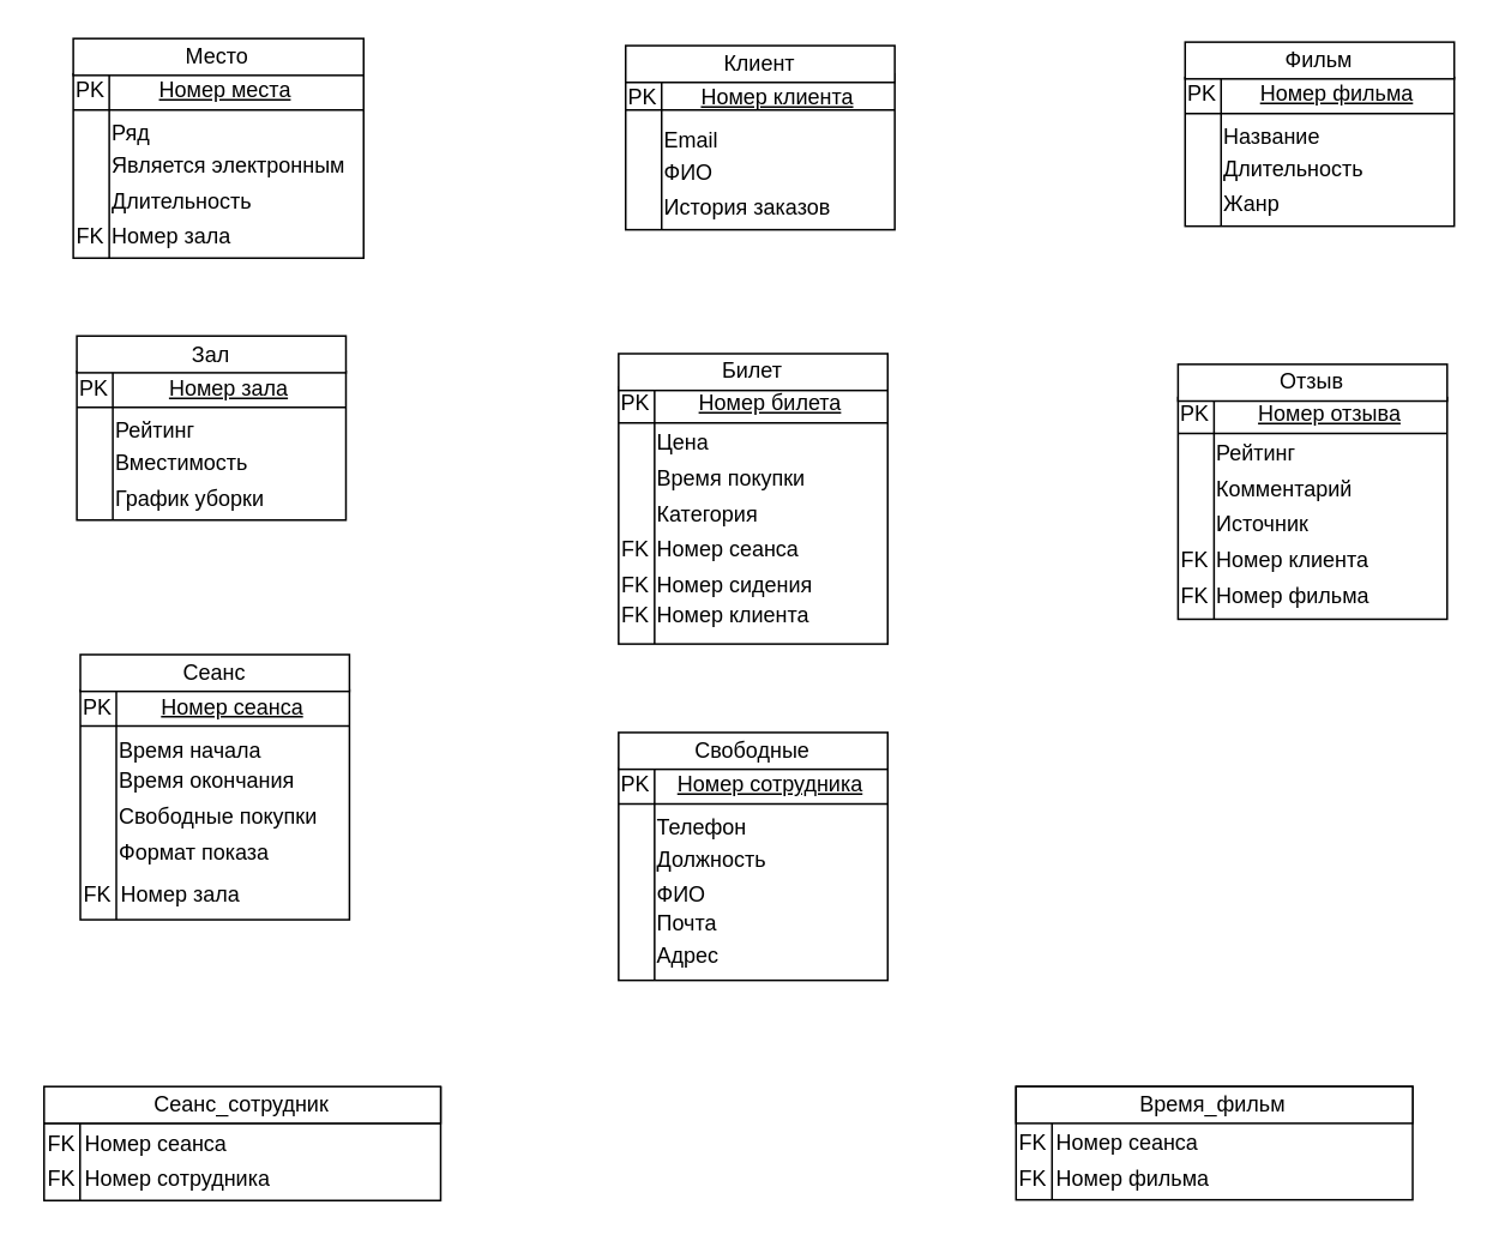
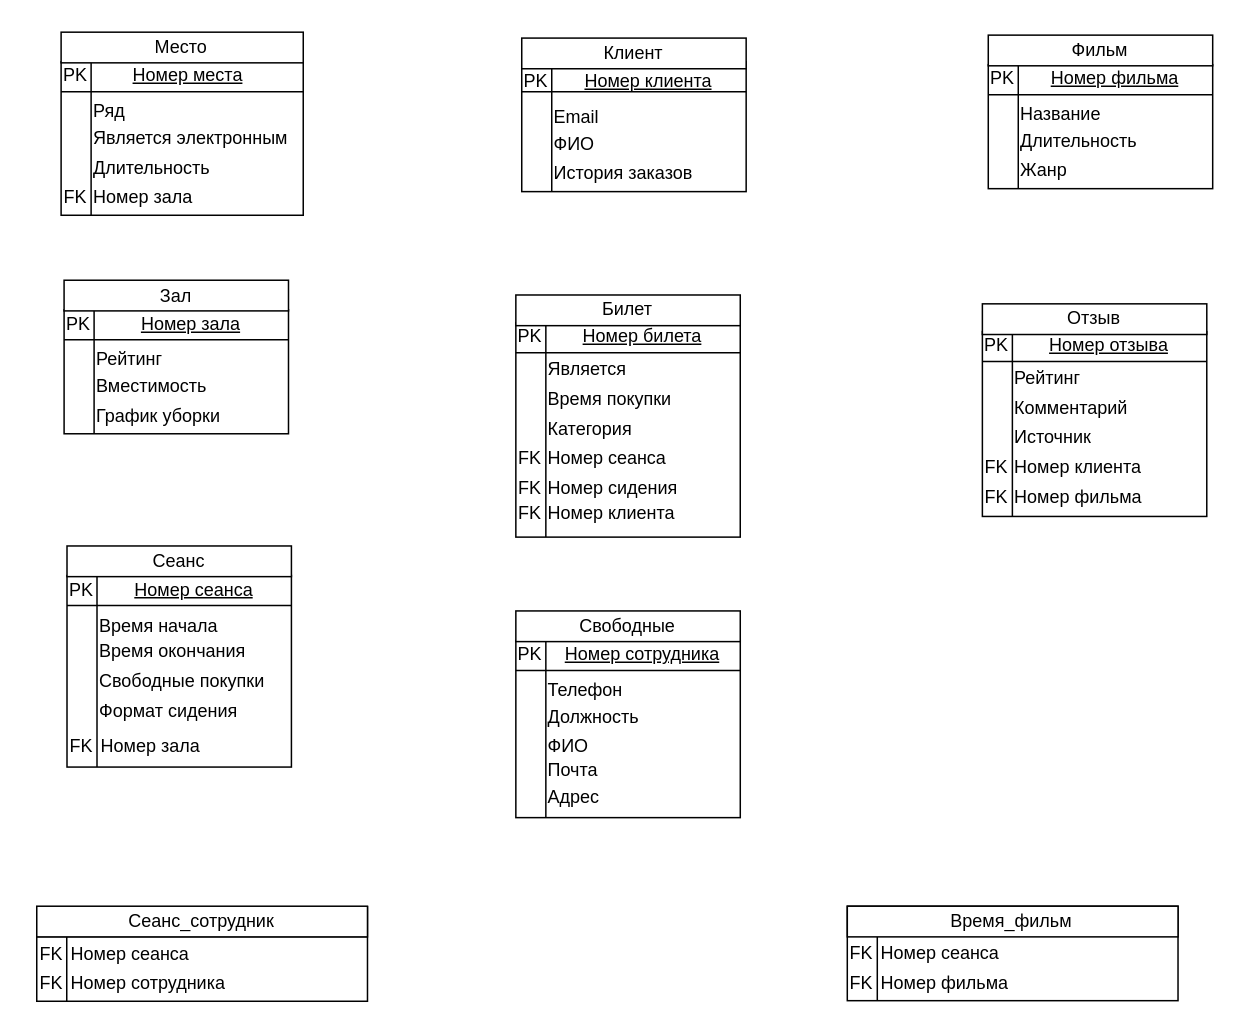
  <mxCell id="0" />
  <mxCell id="1" parent="0" />
  <mxCell id="2" value="" style="shape=internalStorage;whiteSpace=wrap;html=1;backgroundOutline=1;" parent="1" vertex="1"><mxGeometry x="40.24" y="40.64" width="161.42" height="102.37" as="geometry" /></mxCell>
  <mxCell id="3" value="Является электронным" style="text;html=1;align=left;verticalAlign=middle;whiteSpace=wrap;rounded=0;" parent="1" vertex="1"><mxGeometry x="59.93" y="80.01" width="145.67" height="23.62" as="geometry" /></mxCell>
  <mxCell id="4" value="Длительность" style="text;html=1;align=left;verticalAlign=middle;whiteSpace=wrap;rounded=0;" parent="1" vertex="1"><mxGeometry x="59.93" y="99.69" width="94.49" height="23.62" as="geometry" /></mxCell>
  <mxCell id="5" value="Место" style="whiteSpace=wrap;html=1;align=center;" parent="1" vertex="1"><mxGeometry x="40.24" y="20.95" width="161.43" height="20.45" as="geometry" /></mxCell>
  <mxCell id="6" value="&lt;u&gt;Номер места&lt;/u&gt;" style="text;html=1;align=center;verticalAlign=middle;whiteSpace=wrap;rounded=0;" parent="1" vertex="1"><mxGeometry x="59.93" y="40.64" width="129.92" height="19.68" as="geometry" /></mxCell>
  <mxCell id="7" value="PK" style="text;html=1;align=center;verticalAlign=middle;whiteSpace=wrap;rounded=0;" parent="1" vertex="1"><mxGeometry x="36.31" y="38.67" width="27.56" height="23.62" as="geometry" /></mxCell>
  <mxCell id="8" value="Ряд" style="text;html=1;align=left;verticalAlign=middle;whiteSpace=wrap;rounded=0;" parent="1" vertex="1"><mxGeometry x="59.94" y="62.29" width="70.86" height="23.62" as="geometry" /></mxCell>
  <mxCell id="9" value="" style="shape=internalStorage;whiteSpace=wrap;html=1;backgroundOutline=1;" parent="1" vertex="1"><mxGeometry x="347.33" y="40.63" width="149.61" height="86.62" as="geometry" /></mxCell>
  <mxCell id="10" value="ФИО" style="text;html=1;align=left;verticalAlign=middle;whiteSpace=wrap;rounded=0;" parent="1" vertex="1"><mxGeometry x="367.02" y="83.95" width="74.8" height="23.62" as="geometry" /></mxCell>
  <mxCell id="11" value="История заказов" style="text;html=1;align=left;verticalAlign=middle;whiteSpace=wrap;rounded=0;" parent="1" vertex="1"><mxGeometry x="367.02" y="103.63" width="118.12" height="23.62" as="geometry" /></mxCell>
  <mxCell id="12" value="Клиент" style="whiteSpace=wrap;html=1;align=center;" parent="1" vertex="1"><mxGeometry x="347.33" y="24.89" width="149.61" height="20.45" as="geometry" /></mxCell>
  <mxCell id="13" value="&lt;u&gt;Номер клиента&lt;/u&gt;" style="text;html=1;align=center;verticalAlign=middle;whiteSpace=wrap;rounded=0;" parent="1" vertex="1"><mxGeometry x="367.02" y="44.58" width="129.92" height="19.68" as="geometry" /></mxCell>
  <mxCell id="14" value="PK" style="text;html=1;align=center;verticalAlign=middle;whiteSpace=wrap;rounded=0;" parent="1" vertex="1"><mxGeometry x="343.4" y="42.61" width="27.56" height="23.62" as="geometry" /></mxCell>
  <mxCell id="15" value="Email" style="text;html=1;align=left;verticalAlign=middle;whiteSpace=wrap;rounded=0;" parent="1" vertex="1"><mxGeometry x="367.03" y="66.23" width="70.86" height="23.62" as="geometry" /></mxCell>
  <mxCell id="16" value="" style="shape=internalStorage;whiteSpace=wrap;html=1;backgroundOutline=1;" parent="1" vertex="1"><mxGeometry x="658.35" y="42.61" width="149.61" height="82.67" as="geometry" /></mxCell>
  <mxCell id="17" value="Длительность" style="text;html=1;align=left;verticalAlign=middle;whiteSpace=wrap;rounded=0;" parent="1" vertex="1"><mxGeometry x="678.04" y="81.98" width="74.8" height="23.62" as="geometry" /></mxCell>
  <mxCell id="18" value="Жанр" style="text;html=1;align=left;verticalAlign=middle;whiteSpace=wrap;rounded=0;" parent="1" vertex="1"><mxGeometry x="678.04" y="101.66" width="94.49" height="23.62" as="geometry" /></mxCell>
  <mxCell id="19" value="Фильм" style="whiteSpace=wrap;html=1;align=center;" parent="1" vertex="1"><mxGeometry x="658.35" y="22.92" width="149.61" height="20.45" as="geometry" /></mxCell>
  <mxCell id="20" value="&lt;u&gt;Номер фильма&lt;/u&gt;" style="text;html=1;align=center;verticalAlign=middle;whiteSpace=wrap;rounded=0;" parent="1" vertex="1"><mxGeometry x="678.04" y="42.61" width="129.92" height="19.68" as="geometry" /></mxCell>
  <mxCell id="21" value="PK" style="text;html=1;align=center;verticalAlign=middle;whiteSpace=wrap;rounded=0;" parent="1" vertex="1"><mxGeometry x="654.42" y="40.64" width="27.56" height="23.62" as="geometry" /></mxCell>
  <mxCell id="22" value="Название" style="text;html=1;align=left;verticalAlign=middle;whiteSpace=wrap;rounded=0;" parent="1" vertex="1"><mxGeometry x="678.05" y="64.26" width="70.86" height="23.62" as="geometry" /></mxCell>
  <mxCell id="23" value="" style="shape=internalStorage;whiteSpace=wrap;html=1;backgroundOutline=1;" parent="1" vertex="1"><mxGeometry x="44.17" y="383.17" width="149.61" height="127.71" as="geometry" /></mxCell>
  <mxCell id="24" value="Время окончания" style="text;html=1;align=left;verticalAlign=middle;whiteSpace=wrap;rounded=0;" parent="1" vertex="1"><mxGeometry x="63.86" y="422.54" width="116.13" height="23.62" as="geometry" /></mxCell>
  <mxCell id="25" value="Свободные покупки" style="text;html=1;align=left;verticalAlign=middle;whiteSpace=wrap;rounded=0;" parent="1" vertex="1"><mxGeometry x="63.86" y="442.22" width="143.69" height="23.62" as="geometry" /></mxCell>
- <mxCell id="26" value="Формат показа" style="text;html=1;align=left;verticalAlign=middle;whiteSpace=wrap;rounded=0;" parent="1" vertex="1"><mxGeometry x="63.86" y="461.9" width="124" height="23.62" as="geometry" /></mxCell>
+ <mxCell id="26" value="Формат сидения" style="text;html=1;align=left;verticalAlign=middle;whiteSpace=wrap;rounded=0;" parent="1" vertex="1"><mxGeometry x="63.86" y="461.9" width="124" height="23.62" as="geometry" /></mxCell>
  <mxCell id="27" value="Номер зала" style="text;html=1;align=left;verticalAlign=middle;whiteSpace=wrap;rounded=0;" parent="1" vertex="1"><mxGeometry x="64.86" y="485.52" width="120.06" height="23.62" as="geometry" /></mxCell>
  <mxCell id="28" value="Сеанс" style="whiteSpace=wrap;html=1;align=center;" parent="1" vertex="1"><mxGeometry x="44.17" y="363.48" width="149.61" height="20.45" as="geometry" /></mxCell>
  <mxCell id="29" value="&lt;u&gt;Номер сеанса&lt;/u&gt;" style="text;html=1;align=center;verticalAlign=middle;whiteSpace=wrap;rounded=0;" parent="1" vertex="1"><mxGeometry x="63.86" y="383.17" width="129.92" height="19.68" as="geometry" /></mxCell>
  <mxCell id="30" value="PK" style="text;html=1;align=center;verticalAlign=middle;whiteSpace=wrap;rounded=0;" parent="1" vertex="1"><mxGeometry x="40.24" y="381.2" width="27.56" height="23.62" as="geometry" /></mxCell>
  <mxCell id="31" value="Время начала" style="text;html=1;align=left;verticalAlign=middle;whiteSpace=wrap;rounded=0;" parent="1" vertex="1"><mxGeometry x="63.87" y="404.82" width="104.31" height="23.62" as="geometry" /></mxCell>
  <mxCell id="32" value="FK" style="text;html=1;align=center;verticalAlign=middle;whiteSpace=wrap;rounded=0;" parent="1" vertex="1"><mxGeometry x="40.24" y="485.52" width="27.56" height="23.62" as="geometry" /></mxCell>
  <mxCell id="33" value="" style="shape=internalStorage;whiteSpace=wrap;html=1;backgroundOutline=1;" parent="1" vertex="1"><mxGeometry x="343.4" y="214.65" width="149.6" height="142.93" as="geometry" /></mxCell>
  <mxCell id="34" value="Время покупки" style="text;html=1;align=left;verticalAlign=middle;whiteSpace=wrap;rounded=0;" parent="1" vertex="1"><mxGeometry x="363.09" y="254.02" width="118.1" height="23.62" as="geometry" /></mxCell>
  <mxCell id="35" value="Категория" style="text;html=1;align=left;verticalAlign=middle;whiteSpace=wrap;rounded=0;" parent="1" vertex="1"><mxGeometry x="363.09" y="273.7" width="94.49" height="23.62" as="geometry" /></mxCell>
  <mxCell id="36" value="Билет" style="whiteSpace=wrap;html=1;align=center;" parent="1" vertex="1"><mxGeometry x="343.4" y="196.16" width="149.61" height="20.45" as="geometry" /></mxCell>
  <mxCell id="37" value="&lt;u&gt;Номер билета&lt;/u&gt;" style="text;html=1;align=center;verticalAlign=middle;whiteSpace=wrap;rounded=0;" parent="1" vertex="1"><mxGeometry x="363.09" y="214.65" width="129.92" height="19.68" as="geometry" /></mxCell>
  <mxCell id="38" value="PK" style="text;html=1;align=center;verticalAlign=middle;whiteSpace=wrap;rounded=0;" parent="1" vertex="1"><mxGeometry x="339.47" y="212.68" width="27.56" height="23.62" as="geometry" /></mxCell>
- <mxCell id="39" value="Цена" style="text;html=1;align=left;verticalAlign=middle;whiteSpace=wrap;rounded=0;" parent="1" vertex="1"><mxGeometry x="363.08" y="234.33" width="70.86" height="23.62" as="geometry" /></mxCell>
+ <mxCell id="39" value="Является" style="text;html=1;align=left;verticalAlign=middle;whiteSpace=wrap;rounded=0;" parent="1" vertex="1"><mxGeometry x="363.08" y="234.33" width="70.86" height="23.62" as="geometry" /></mxCell>
  <mxCell id="40" value="Номер сеанса" style="text;html=1;align=left;verticalAlign=middle;whiteSpace=wrap;rounded=0;" parent="1" vertex="1"><mxGeometry x="363.09" y="293.38" width="118.1" height="23.62" as="geometry" /></mxCell>
  <mxCell id="41" value="FK" style="text;html=1;align=center;verticalAlign=middle;whiteSpace=wrap;rounded=0;" parent="1" vertex="1"><mxGeometry x="339.46" y="293.38" width="27.56" height="23.62" as="geometry" /></mxCell>
  <mxCell id="42" value="" style="shape=internalStorage;whiteSpace=wrap;html=1;backgroundOutline=1;" parent="1" vertex="1"><mxGeometry x="343.4" y="426.48" width="149.62" height="118.11" as="geometry" /></mxCell>
  <mxCell id="43" value="ФИО" style="text;html=1;align=left;verticalAlign=middle;whiteSpace=wrap;rounded=0;" parent="1" vertex="1"><mxGeometry x="363.1" y="485.53" width="74.8" height="23.62" as="geometry" /></mxCell>
  <mxCell id="44" value="Почта" style="text;html=1;align=left;verticalAlign=middle;whiteSpace=wrap;rounded=0;" parent="1" vertex="1"><mxGeometry x="363.09" y="501.27" width="94.49" height="23.62" as="geometry" /></mxCell>
  <mxCell id="45" value="Адрес" style="text;html=1;align=left;verticalAlign=middle;whiteSpace=wrap;rounded=0;" parent="1" vertex="1"><mxGeometry x="363.1" y="518.74" width="118.1" height="23.62" as="geometry" /></mxCell>
  <mxCell id="46" value="Свободные" style="whiteSpace=wrap;html=1;align=center;" parent="1" vertex="1"><mxGeometry x="343.4" y="406.79" width="149.61" height="20.45" as="geometry" /></mxCell>
  <mxCell id="47" value="&lt;u&gt;Номер сотрудника&lt;/u&gt;" style="text;html=1;align=center;verticalAlign=middle;whiteSpace=wrap;rounded=0;" parent="1" vertex="1"><mxGeometry x="363.09" y="426.48" width="129.92" height="19.68" as="geometry" /></mxCell>
  <mxCell id="48" value="PK" style="text;html=1;align=center;verticalAlign=middle;whiteSpace=wrap;rounded=0;" parent="1" vertex="1"><mxGeometry x="339.47" y="424.51" width="27.56" height="23.62" as="geometry" /></mxCell>
  <mxCell id="49" value="Телефон&amp;nbsp;" style="text;html=1;align=left;verticalAlign=middle;whiteSpace=wrap;rounded=0;" parent="1" vertex="1"><mxGeometry x="363.1" y="448.13" width="70.86" height="23.62" as="geometry" /></mxCell>
  <mxCell id="50" value="" style="shape=internalStorage;whiteSpace=wrap;html=1;backgroundOutline=1;" vertex="1" parent="1"><mxGeometry x="42.23" y="206.01" width="149.6" height="82.67" as="geometry" /></mxCell>
  <mxCell id="51" value="Вместимость" style="text;html=1;align=left;verticalAlign=middle;whiteSpace=wrap;rounded=0;" vertex="1" parent="1"><mxGeometry x="61.907" y="245.377" width="116.13" height="23.62" as="geometry" /></mxCell>
  <mxCell id="52" value="График уборки" style="text;html=1;align=left;verticalAlign=middle;whiteSpace=wrap;rounded=0;" vertex="1" parent="1"><mxGeometry x="61.907" y="265.057" width="143.69" height="23.62" as="geometry" /></mxCell>
  <mxCell id="53" value="Зал" style="whiteSpace=wrap;html=1;align=center;" vertex="1" parent="1"><mxGeometry x="42.217" y="186.317" width="149.61" height="20.45" as="geometry" /></mxCell>
  <mxCell id="54" value="&lt;u&gt;Номер зала&lt;/u&gt;" style="text;html=1;align=center;verticalAlign=middle;whiteSpace=wrap;rounded=0;" vertex="1" parent="1"><mxGeometry x="61.907" y="206.007" width="129.92" height="19.68" as="geometry" /></mxCell>
  <mxCell id="55" value="PK" style="text;html=1;align=center;verticalAlign=middle;whiteSpace=wrap;rounded=0;" vertex="1" parent="1"><mxGeometry x="38.287" y="204.037" width="27.56" height="23.62" as="geometry" /></mxCell>
  <mxCell id="56" value="Рейтинг" style="text;html=1;align=left;verticalAlign=middle;whiteSpace=wrap;rounded=0;" vertex="1" parent="1"><mxGeometry x="61.917" y="227.657" width="104.31" height="23.62" as="geometry" /></mxCell>
  <mxCell id="57" value="Номер сидения" style="text;html=1;align=left;verticalAlign=middle;whiteSpace=wrap;rounded=0;" vertex="1" parent="1"><mxGeometry x="363.097" y="313.077" width="118.1" height="23.62" as="geometry" /></mxCell>
  <mxCell id="58" value="FK" style="text;html=1;align=center;verticalAlign=middle;whiteSpace=wrap;rounded=0;" vertex="1" parent="1"><mxGeometry x="339.467" y="313.077" width="27.56" height="23.62" as="geometry" /></mxCell>
  <mxCell id="59" value="Номер клиента" style="text;html=1;align=left;verticalAlign=middle;whiteSpace=wrap;rounded=0;" vertex="1" parent="1"><mxGeometry x="363.104" y="330.024" width="118.1" height="23.62" as="geometry" /></mxCell>
  <mxCell id="60" value="FK" style="text;html=1;align=center;verticalAlign=middle;whiteSpace=wrap;rounded=0;" vertex="1" parent="1"><mxGeometry x="339.474" y="330.024" width="27.56" height="23.62" as="geometry" /></mxCell>
  <mxCell id="61" value="" style="shape=internalStorage;whiteSpace=wrap;html=1;backgroundOutline=1;" vertex="1" parent="1"><mxGeometry x="654.42" y="220.55" width="149.6" height="123.25" as="geometry" /></mxCell>
  <mxCell id="62" value="Комментарий" style="text;html=1;align=left;verticalAlign=middle;whiteSpace=wrap;rounded=0;" vertex="1" parent="1"><mxGeometry x="674.107" y="259.917" width="118.1" height="23.62" as="geometry" /></mxCell>
  <mxCell id="63" value="Источник" style="text;html=1;align=left;verticalAlign=middle;whiteSpace=wrap;rounded=0;" vertex="1" parent="1"><mxGeometry x="674.107" y="279.597" width="94.49" height="23.62" as="geometry" /></mxCell>
  <mxCell id="64" value="Отзыв" style="whiteSpace=wrap;html=1;align=center;" vertex="1" parent="1"><mxGeometry x="654.417" y="202.057" width="149.61" height="20.45" as="geometry" /></mxCell>
  <mxCell id="65" value="&lt;u&gt;Номер отзыва&lt;/u&gt;" style="text;html=1;align=center;verticalAlign=middle;whiteSpace=wrap;rounded=0;" vertex="1" parent="1"><mxGeometry x="674.107" y="220.547" width="129.92" height="19.68" as="geometry" /></mxCell>
  <mxCell id="66" value="PK" style="text;html=1;align=center;verticalAlign=middle;whiteSpace=wrap;rounded=0;" vertex="1" parent="1"><mxGeometry x="650.487" y="218.577" width="27.56" height="23.62" as="geometry" /></mxCell>
  <mxCell id="67" value="Рейтинг" style="text;html=1;align=left;verticalAlign=middle;whiteSpace=wrap;rounded=0;" vertex="1" parent="1"><mxGeometry x="674.097" y="240.227" width="70.86" height="23.62" as="geometry" /></mxCell>
  <mxCell id="68" value="Номер клиента" style="text;html=1;align=left;verticalAlign=middle;whiteSpace=wrap;rounded=0;" vertex="1" parent="1"><mxGeometry x="674.107" y="299.277" width="118.1" height="23.62" as="geometry" /></mxCell>
  <mxCell id="69" value="FK" style="text;html=1;align=center;verticalAlign=middle;whiteSpace=wrap;rounded=0;" vertex="1" parent="1"><mxGeometry x="650.477" y="299.277" width="27.56" height="23.62" as="geometry" /></mxCell>
  <mxCell id="70" value="Номер фильма" style="text;html=1;align=left;verticalAlign=middle;whiteSpace=wrap;rounded=0;" vertex="1" parent="1"><mxGeometry x="674.114" y="318.974" width="118.1" height="23.62" as="geometry" /></mxCell>
  <mxCell id="71" value="FK" style="text;html=1;align=center;verticalAlign=middle;whiteSpace=wrap;rounded=0;" vertex="1" parent="1"><mxGeometry x="650.484" y="318.974" width="27.56" height="23.62" as="geometry" /></mxCell>
  <mxCell id="72" value="FK" style="text;html=1;align=center;verticalAlign=middle;whiteSpace=wrap;rounded=0;" vertex="1" parent="1"><mxGeometry x="36.311" y="119.391" width="27.56" height="23.62" as="geometry" /></mxCell>
  <mxCell id="73" value="Номер зала" style="text;html=1;align=left;verticalAlign=middle;whiteSpace=wrap;rounded=0;" vertex="1" parent="1"><mxGeometry x="59.921" y="119.391" width="118.1" height="23.62" as="geometry" /></mxCell>
  <mxCell id="74" value="" style="shape=internalStorage;whiteSpace=wrap;html=1;backgroundOutline=1;" vertex="1" parent="1"><mxGeometry x="24" y="604.03" width="220.49" height="62.98" as="geometry" /></mxCell>
  <mxCell id="75" value="Сеанс_сотрудник" style="whiteSpace=wrap;html=1;align=center;" vertex="1" parent="1"><mxGeometry x="24.01" y="603.64" width="220.48" height="20.45" as="geometry" /></mxCell>
  <mxCell id="76" value="Номер сеанса" style="text;html=1;align=left;verticalAlign=middle;whiteSpace=wrap;rounded=0;" vertex="1" parent="1"><mxGeometry x="44.69" y="623.71" width="120.06" height="23.62" as="geometry" /></mxCell>
  <mxCell id="77" value="FK" style="text;html=1;align=center;verticalAlign=middle;whiteSpace=wrap;rounded=0;" vertex="1" parent="1"><mxGeometry x="20.067" y="623.707" width="27.56" height="23.62" as="geometry" /></mxCell>
  <mxCell id="78" value="Номер сотрудника" style="text;html=1;align=left;verticalAlign=middle;whiteSpace=wrap;rounded=0;" vertex="1" parent="1"><mxGeometry x="44.684" y="643.394" width="120.06" height="23.62" as="geometry" /></mxCell>
  <mxCell id="79" value="FK" style="text;html=1;align=center;verticalAlign=middle;whiteSpace=wrap;rounded=0;" vertex="1" parent="1"><mxGeometry x="20.064" y="643.394" width="27.56" height="23.62" as="geometry" /></mxCell>
  <mxCell id="80" value="Должность" style="text;html=1;align=left;verticalAlign=middle;whiteSpace=wrap;rounded=0;" vertex="1" parent="1"><mxGeometry x="363.087" y="465.837" width="74.8" height="23.62" as="geometry" /></mxCell>
  <mxCell id="81" value="" style="shape=internalStorage;whiteSpace=wrap;html=1;backgroundOutline=1;" vertex="1" parent="1"><mxGeometry x="564.357" y="603.637" width="220.49" height="62.98" as="geometry" /></mxCell>
  <mxCell id="82" value="Время_фильм" style="whiteSpace=wrap;html=1;align=center;" vertex="1" parent="1"><mxGeometry x="564.367" y="603.637" width="220.48" height="20.45" as="geometry" /></mxCell>
  <mxCell id="83" value="Номер сеанса" style="text;html=1;align=left;verticalAlign=middle;whiteSpace=wrap;rounded=0;" vertex="1" parent="1"><mxGeometry x="585.047" y="623.317" width="120.06" height="23.62" as="geometry" /></mxCell>
  <mxCell id="84" value="FK" style="text;html=1;align=center;verticalAlign=middle;whiteSpace=wrap;rounded=0;" vertex="1" parent="1"><mxGeometry x="560.424" y="623.314" width="27.56" height="23.62" as="geometry" /></mxCell>
  <mxCell id="85" value="Номер фильма" style="text;html=1;align=left;verticalAlign=middle;whiteSpace=wrap;rounded=0;" vertex="1" parent="1"><mxGeometry x="585.041" y="643.001" width="120.06" height="23.62" as="geometry" /></mxCell>
  <mxCell id="86" value="FK" style="text;html=1;align=center;verticalAlign=middle;whiteSpace=wrap;rounded=0;" vertex="1" parent="1"><mxGeometry x="560.421" y="643.001" width="27.56" height="23.62" as="geometry" /></mxCell>
